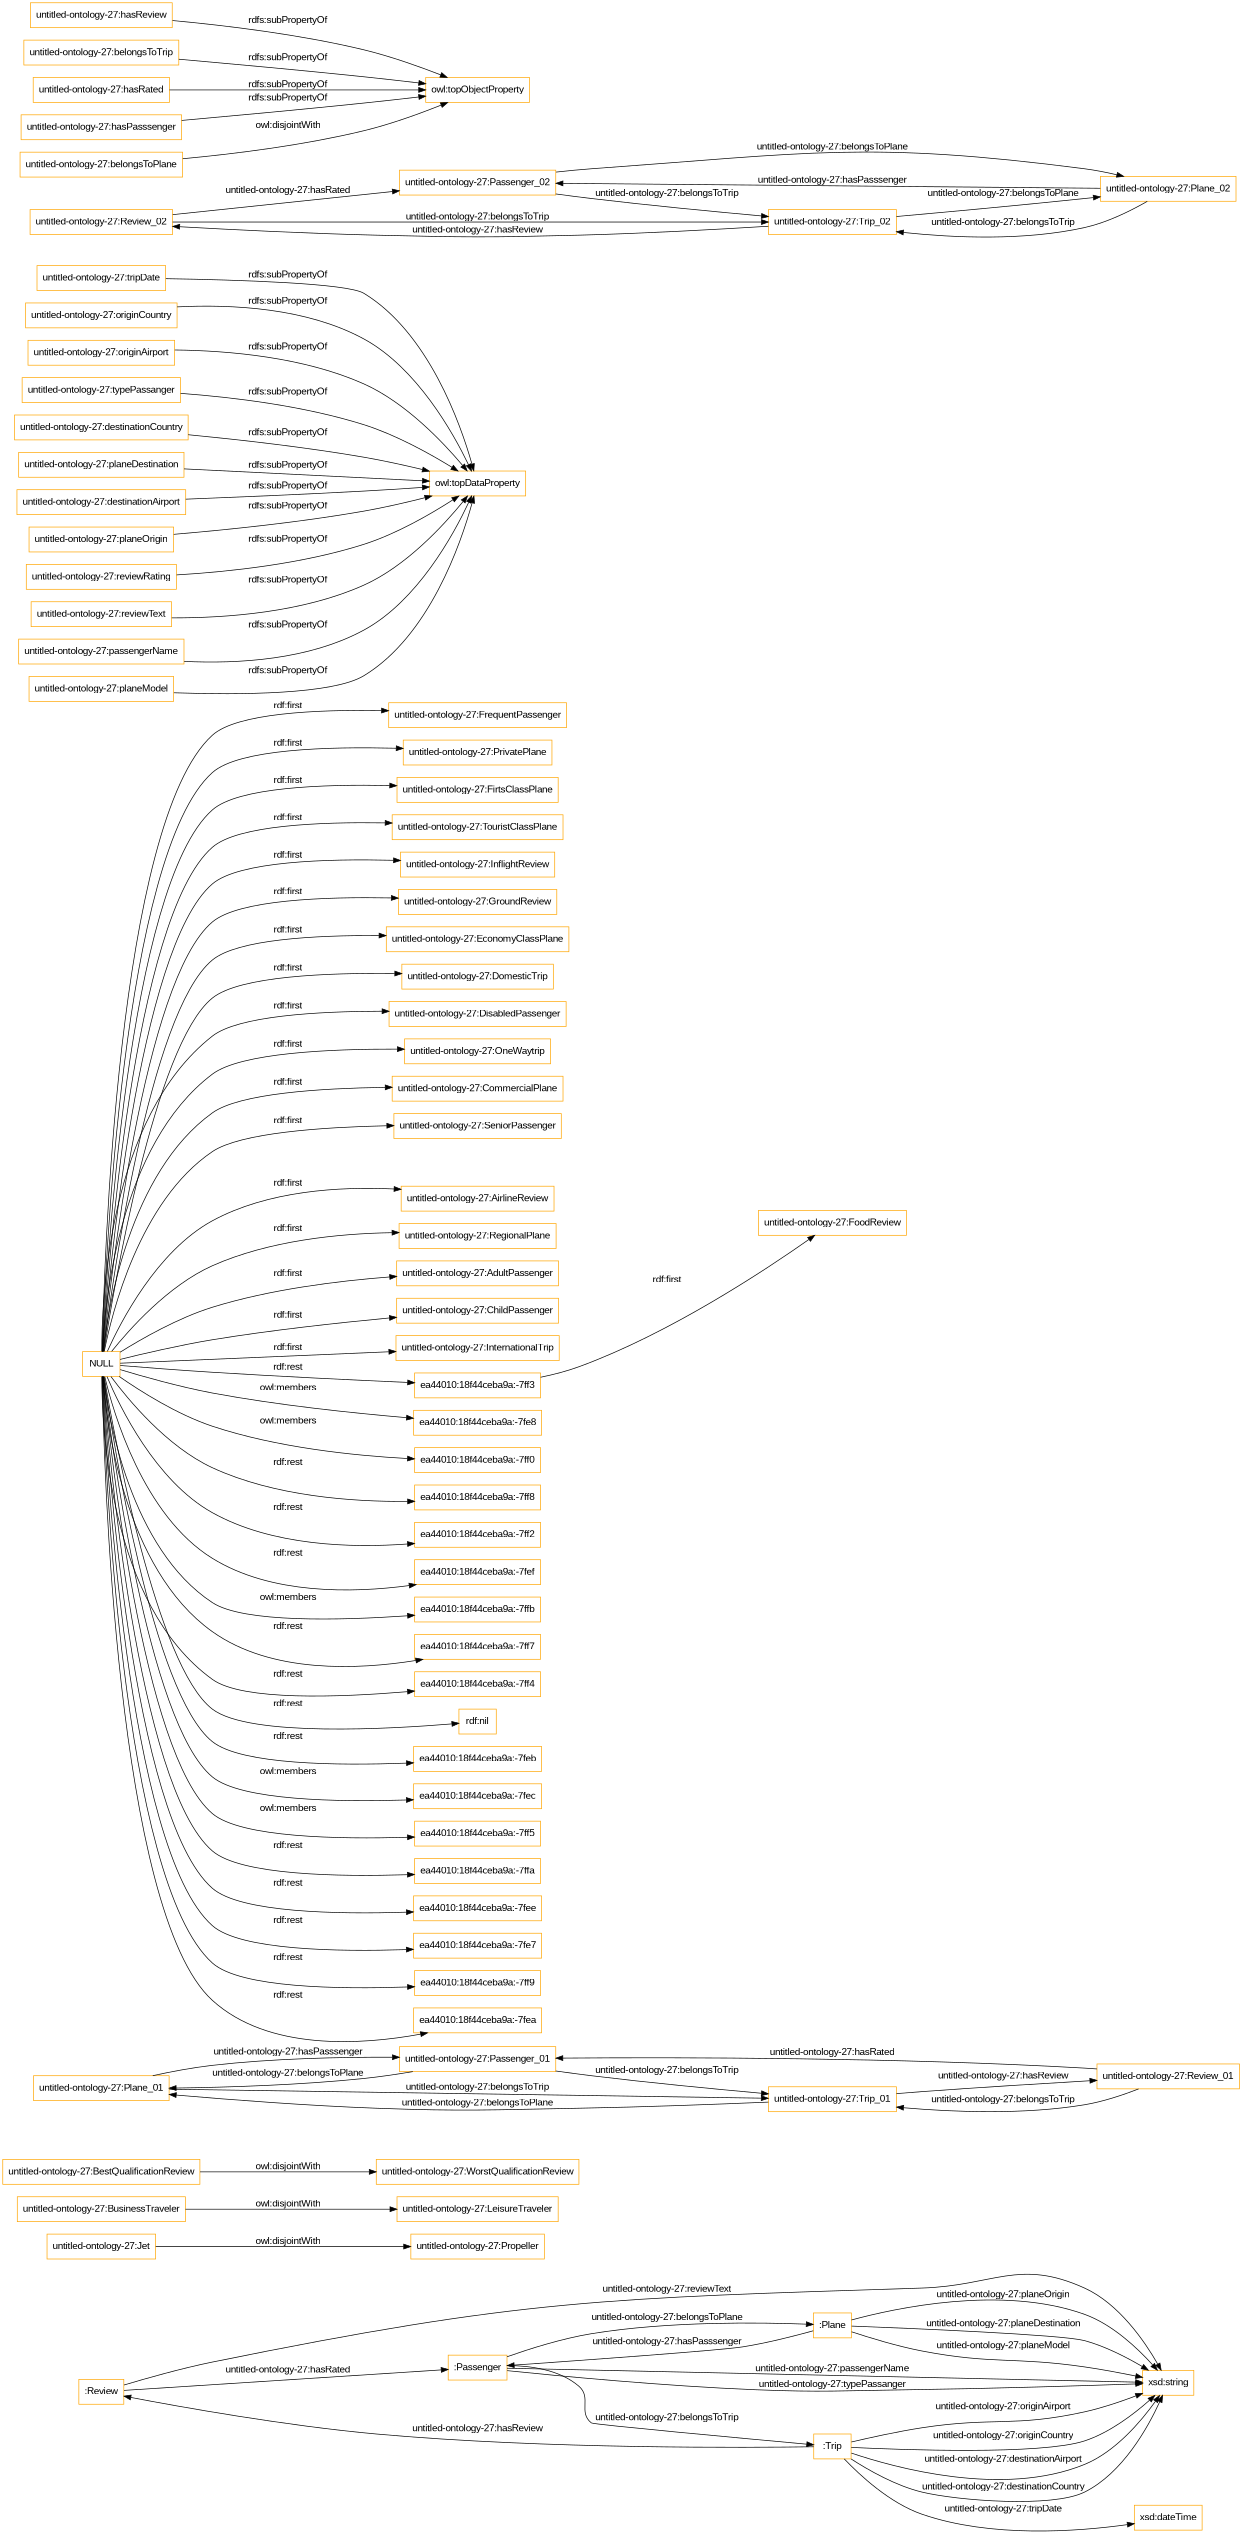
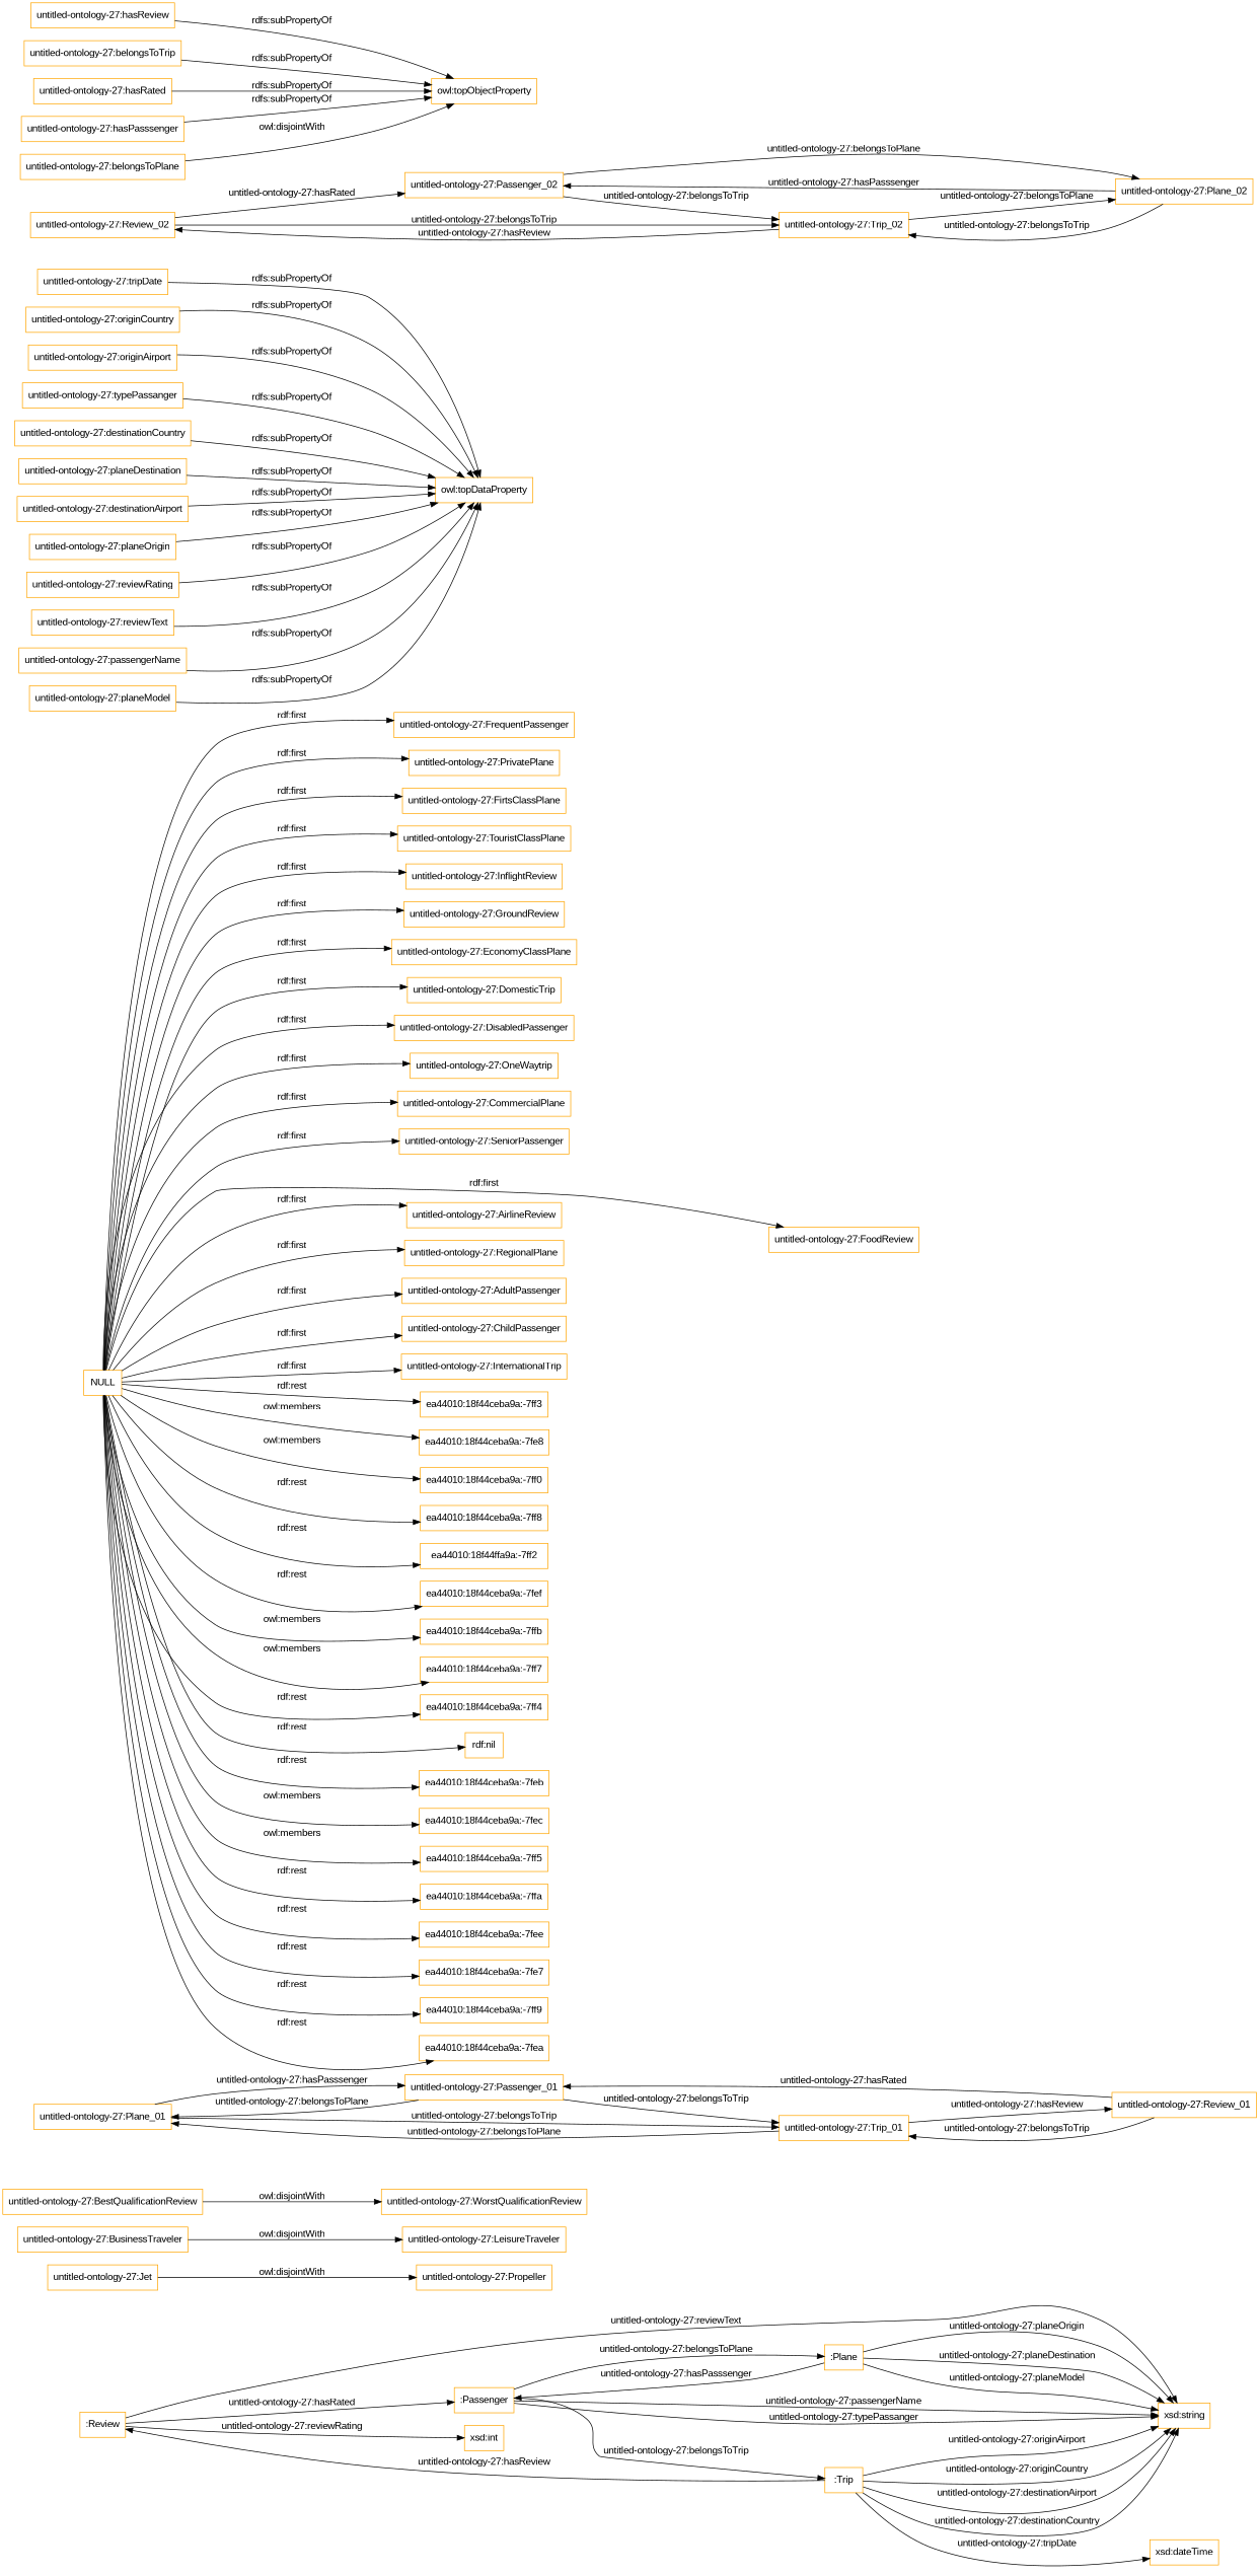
  digraph {
    fontname="Liberation Sans"
    rankdir=LR
    node [color=orange fontname="Liberation Sans" shape=rectangle]
    edge [fontname="Liberation Sans"]
    ":Review"
    ":Passenger"
    "xsd:string"
+   "xsd:int"
    ":Trip"
    ":Plane"
    "xsd:dateTime"
    "untitled-ontology-27:Jet"
    "untitled-ontology-27:Propeller"
    "untitled-ontology-27:BusinessTraveler"
    "untitled-ontology-27:LeisureTraveler"
    "untitled-ontology-27:BestQualificationReview"
    "untitled-ontology-27:WorstQualificationReview"
    "untitled-ontology-27:Plane_01"
    "untitled-ontology-27:Passenger_01"
    "untitled-ontology-27:Trip_01"
    "untitled-ontology-27:Review_01"
    NULL
    "untitled-ontology-27:FrequentPassenger"
    "untitled-ontology-27:PrivatePlane"
    "untitled-ontology-27:FirtsClassPlane"
    "untitled-ontology-27:TouristClassPlane"
    "untitled-ontology-27:InflightReview"
    "untitled-ontology-27:GroundReview"
    "untitled-ontology-27:EconomyClassPlane"
    "untitled-ontology-27:DomesticTrip"
    "untitled-ontology-27:DisabledPassenger"
    "untitled-ontology-27:OneWaytrip"
    "untitled-ontology-27:CommercialPlane"
    "untitled-ontology-27:SeniorPassenger"
    "untitled-ontology-27:FoodReview"
    "untitled-ontology-27:AirlineReview"
    "untitled-ontology-27:RegionalPlane"
    "untitled-ontology-27:AdultPassenger"
    "untitled-ontology-27:ChildPassenger"
    "untitled-ontology-27:InternationalTrip"
    "ea44010:18f44ceba9a:-7ff3"
    "ea44010:18f44ceba9a:-7fe8"
    "ea44010:18f44ceba9a:-7ff0"
    "ea44010:18f44ceba9a:-7ff8"
-   "ea44010:18f44ceba9a:-7ff2"
+   "ea44010:18f44ceba9a:-7ff2" [label="ea44010:18f44ffa9a:-7ff2"]
    "ea44010:18f44ceba9a:-7fef"
    "ea44010:18f44ceba9a:-7ffb"
    "ea44010:18f44ceba9a:-7ff7"
    "ea44010:18f44ceba9a:-7ff4"
    "rdf:nil"
    "ea44010:18f44ceba9a:-7feb"
    "ea44010:18f44ceba9a:-7fec"
    "ea44010:18f44ceba9a:-7ff5"
    "ea44010:18f44ceba9a:-7ffa"
    "ea44010:18f44ceba9a:-7fee"
    "ea44010:18f44ceba9a:-7fe7"
    "ea44010:18f44ceba9a:-7ff9"
    "ea44010:18f44ceba9a:-7fea"
    "untitled-ontology-27:tripDate"
    "owl:topDataProperty"
    "untitled-ontology-27:Review_02"
    "untitled-ontology-27:Passenger_02"
    "untitled-ontology-27:Trip_02"
    "untitled-ontology-27:Plane_02"
    "untitled-ontology-27:originCountry"
    "untitled-ontology-27:originAirport"
    "untitled-ontology-27:typePassanger"
    "untitled-ontology-27:hasReview"
    "owl:topObjectProperty"
    "untitled-ontology-27:destinationCountry"
    "untitled-ontology-27:planeDestination"
    "untitled-ontology-27:destinationAirport"
    "untitled-ontology-27:belongsToTrip"
    "untitled-ontology-27:hasRated"
    "untitled-ontology-27:planeOrigin"
    "untitled-ontology-27:hasPasssenger"
    "untitled-ontology-27:reviewRating"
    "untitled-ontology-27:belongsToPlane"
    "untitled-ontology-27:reviewText"
    "untitled-ontology-27:passengerName"
    "untitled-ontology-27:planeModel"
    ":Review" -> ":Passenger" [label="untitled-ontology-27:hasRated"]
    ":Review" -> "xsd:string" [label="untitled-ontology-27:reviewText"]
+   ":Review" -> "xsd:int" [label="untitled-ontology-27:reviewRating"]
    ":Passenger" -> "xsd:string" [label="untitled-ontology-27:passengerName"]
    ":Passenger" -> "xsd:string" [label="untitled-ontology-27:typePassanger"]
    ":Passenger" -> ":Trip" [label="untitled-ontology-27:belongsToTrip"]
    ":Passenger" -> ":Plane" [label="untitled-ontology-27:belongsToPlane"]
    ":Trip" -> ":Review" [label="untitled-ontology-27:hasReview"]
    ":Trip" -> "xsd:string" [label="untitled-ontology-27:destinationAirport"]
    ":Trip" -> "xsd:string" [label="untitled-ontology-27:destinationCountry"]
    ":Trip" -> "xsd:string" [label="untitled-ontology-27:originAirport"]
    ":Trip" -> "xsd:string" [label="untitled-ontology-27:originCountry"]
    ":Trip" -> "xsd:dateTime" [label="untitled-ontology-27:tripDate"]
    ":Plane" -> ":Passenger" [label="untitled-ontology-27:hasPasssenger"]
    ":Plane" -> "xsd:string" [label="untitled-ontology-27:planeModel"]
    ":Plane" -> "xsd:string" [label="untitled-ontology-27:planeOrigin"]
    ":Plane" -> "xsd:string" [label="untitled-ontology-27:planeDestination"]
    "untitled-ontology-27:Jet" -> "untitled-ontology-27:Propeller" [label="owl:disjointWith"]
    "untitled-ontology-27:BusinessTraveler" -> "untitled-ontology-27:LeisureTraveler" [label="owl:disjointWith"]
    "untitled-ontology-27:BestQualificationReview" -> "untitled-ontology-27:WorstQualificationReview" [label="owl:disjointWith"]
    "untitled-ontology-27:Plane_01" -> "untitled-ontology-27:Passenger_01" [label="untitled-ontology-27:hasPasssenger"]
    "untitled-ontology-27:Plane_01" -> "untitled-ontology-27:Trip_01" [label="untitled-ontology-27:belongsToTrip"]
    "untitled-ontology-27:Passenger_01" -> "untitled-ontology-27:Plane_01" [label="untitled-ontology-27:belongsToPlane"]
    "untitled-ontology-27:Passenger_01" -> "untitled-ontology-27:Trip_01" [label="untitled-ontology-27:belongsToTrip"]
    "untitled-ontology-27:Trip_01" -> "untitled-ontology-27:Plane_01" [label="untitled-ontology-27:belongsToPlane"]
    "untitled-ontology-27:Trip_01" -> "untitled-ontology-27:Review_01" [label="untitled-ontology-27:hasReview"]
    "untitled-ontology-27:Review_01" -> "untitled-ontology-27:Passenger_01" [label="untitled-ontology-27:hasRated"]
    "untitled-ontology-27:Review_01" -> "untitled-ontology-27:Trip_01" [label="untitled-ontology-27:belongsToTrip"]
    NULL -> "untitled-ontology-27:FrequentPassenger" [label="rdf:first"]
    NULL -> "untitled-ontology-27:PrivatePlane" [label="rdf:first"]
    NULL -> "untitled-ontology-27:FirtsClassPlane" [label="rdf:first"]
    NULL -> "untitled-ontology-27:TouristClassPlane" [label="rdf:first"]
    NULL -> "untitled-ontology-27:InflightReview" [label="rdf:first"]
    NULL -> "untitled-ontology-27:GroundReview" [label="rdf:first"]
    NULL -> "untitled-ontology-27:EconomyClassPlane" [label="rdf:first"]
    NULL -> "untitled-ontology-27:DomesticTrip" [label="rdf:first"]
    NULL -> "untitled-ontology-27:DisabledPassenger" [label="rdf:first"]
    NULL -> "untitled-ontology-27:OneWaytrip" [label="rdf:first"]
    NULL -> "untitled-ontology-27:CommercialPlane" [label="rdf:first"]
    NULL -> "untitled-ontology-27:SeniorPassenger" [label="rdf:first"]
-   "ea44010:18f44ceba9a:-7ff3" -> "untitled-ontology-27:FoodReview" [label="rdf:first"]
+   NULL -> "untitled-ontology-27:FoodReview" [label="rdf:first"]
    NULL -> "untitled-ontology-27:AirlineReview" [label="rdf:first"]
    NULL -> "untitled-ontology-27:RegionalPlane" [label="rdf:first"]
    NULL -> "untitled-ontology-27:AdultPassenger" [label="rdf:first"]
    NULL -> "untitled-ontology-27:ChildPassenger" [label="rdf:first"]
    NULL -> "untitled-ontology-27:InternationalTrip" [label="rdf:first"]
    NULL -> "ea44010:18f44ceba9a:-7ff3" [label="rdf:rest"]
    NULL -> "ea44010:18f44ceba9a:-7fe8" [label="owl:members"]
    NULL -> "ea44010:18f44ceba9a:-7ff0" [label="owl:members"]
    NULL -> "ea44010:18f44ceba9a:-7ff8" [label="rdf:rest"]
    NULL -> "ea44010:18f44ceba9a:-7ff2" [label="rdf:rest"]
    NULL -> "ea44010:18f44ceba9a:-7fef" [label="rdf:rest"]
    NULL -> "ea44010:18f44ceba9a:-7ffb" [label="owl:members"]
-   NULL -> "ea44010:18f44ceba9a:-7ff7" [label="rdf:rest"]
+   NULL -> "ea44010:18f44ceba9a:-7ff7" [label="owl:members"]
    NULL -> "ea44010:18f44ceba9a:-7ff4" [label="rdf:rest"]
    NULL -> "rdf:nil" [label="rdf:rest"]
    NULL -> "ea44010:18f44ceba9a:-7feb" [label="rdf:rest"]
    NULL -> "ea44010:18f44ceba9a:-7fec" [label="owl:members"]
    NULL -> "ea44010:18f44ceba9a:-7ff5" [label="owl:members"]
    NULL -> "ea44010:18f44ceba9a:-7ffa" [label="rdf:rest"]
    NULL -> "ea44010:18f44ceba9a:-7fee" [label="rdf:rest"]
    NULL -> "ea44010:18f44ceba9a:-7fe7" [label="rdf:rest"]
    NULL -> "ea44010:18f44ceba9a:-7ff9" [label="rdf:rest"]
    NULL -> "ea44010:18f44ceba9a:-7fea" [label="rdf:rest"]
    "untitled-ontology-27:tripDate" -> "owl:topDataProperty" [label="rdfs:subPropertyOf"]
    "untitled-ontology-27:Review_02" -> "untitled-ontology-27:Passenger_02" [label="untitled-ontology-27:hasRated"]
    "untitled-ontology-27:Review_02" -> "untitled-ontology-27:Trip_02" [label="untitled-ontology-27:belongsToTrip"]
    "untitled-ontology-27:Passenger_02" -> "untitled-ontology-27:Trip_02" [label="untitled-ontology-27:belongsToTrip"]
    "untitled-ontology-27:Passenger_02" -> "untitled-ontology-27:Plane_02" [label="untitled-ontology-27:belongsToPlane"]
    "untitled-ontology-27:Trip_02" -> "untitled-ontology-27:Review_02" [label="untitled-ontology-27:hasReview"]
    "untitled-ontology-27:Trip_02" -> "untitled-ontology-27:Plane_02" [label="untitled-ontology-27:belongsToPlane"]
    "untitled-ontology-27:Plane_02" -> "untitled-ontology-27:Passenger_02" [label="untitled-ontology-27:hasPasssenger"]
    "untitled-ontology-27:Plane_02" -> "untitled-ontology-27:Trip_02" [label="untitled-ontology-27:belongsToTrip"]
    "untitled-ontology-27:originCountry" -> "owl:topDataProperty" [label="rdfs:subPropertyOf"]
    "untitled-ontology-27:originAirport" -> "owl:topDataProperty" [label="rdfs:subPropertyOf"]
    "untitled-ontology-27:typePassanger" -> "owl:topDataProperty" [label="rdfs:subPropertyOf"]
    "untitled-ontology-27:hasReview" -> "owl:topObjectProperty" [label="rdfs:subPropertyOf"]
    "untitled-ontology-27:destinationCountry" -> "owl:topDataProperty" [label="rdfs:subPropertyOf"]
    "untitled-ontology-27:planeDestination" -> "owl:topDataProperty" [label="rdfs:subPropertyOf"]
    "untitled-ontology-27:destinationAirport" -> "owl:topDataProperty" [label="rdfs:subPropertyOf"]
    "untitled-ontology-27:belongsToTrip" -> "owl:topObjectProperty" [label="rdfs:subPropertyOf"]
    "untitled-ontology-27:hasRated" -> "owl:topObjectProperty" [label="rdfs:subPropertyOf"]
    "untitled-ontology-27:planeOrigin" -> "owl:topDataProperty" [label="rdfs:subPropertyOf"]
    "untitled-ontology-27:hasPasssenger" -> "owl:topObjectProperty" [label="rdfs:subPropertyOf"]
    "untitled-ontology-27:reviewRating" -> "owl:topDataProperty" [label="rdfs:subPropertyOf"]
    "untitled-ontology-27:belongsToPlane" -> "owl:topObjectProperty" [label="owl:disjointWith"]
    "untitled-ontology-27:reviewText" -> "owl:topDataProperty" [label="rdfs:subPropertyOf"]
    "untitled-ontology-27:passengerName" -> "owl:topDataProperty" [label="rdfs:subPropertyOf"]
    "untitled-ontology-27:planeModel" -> "owl:topDataProperty" [label="rdfs:subPropertyOf"]
  }
